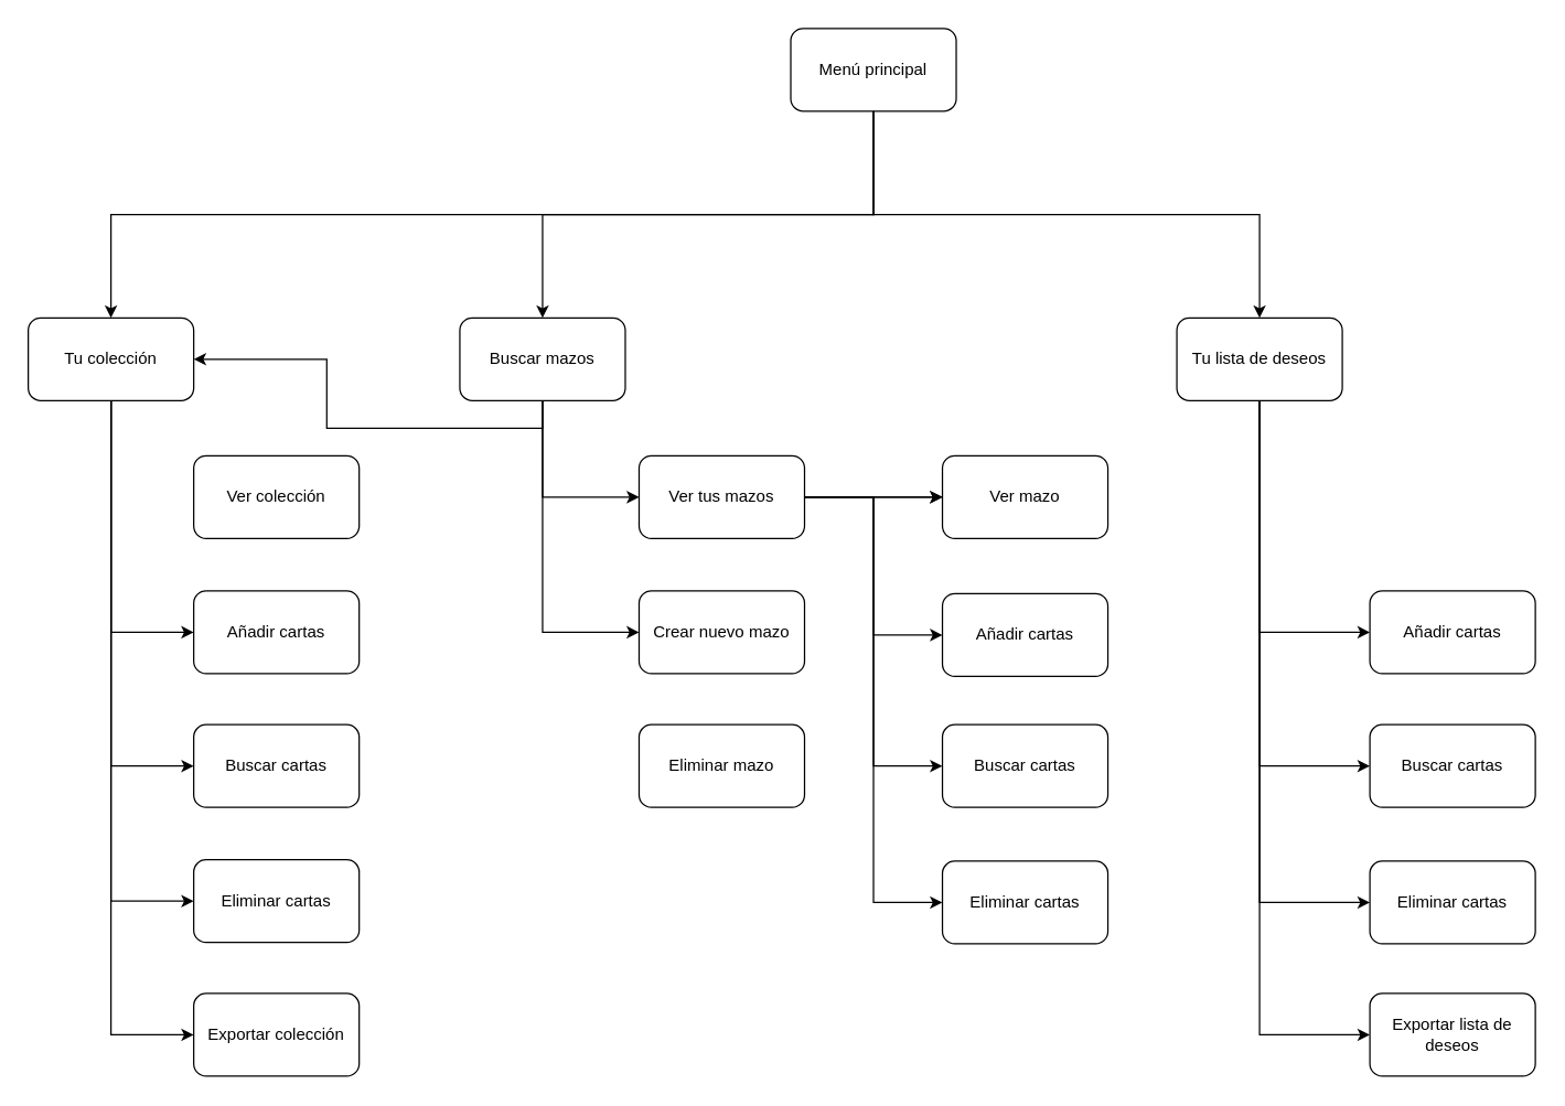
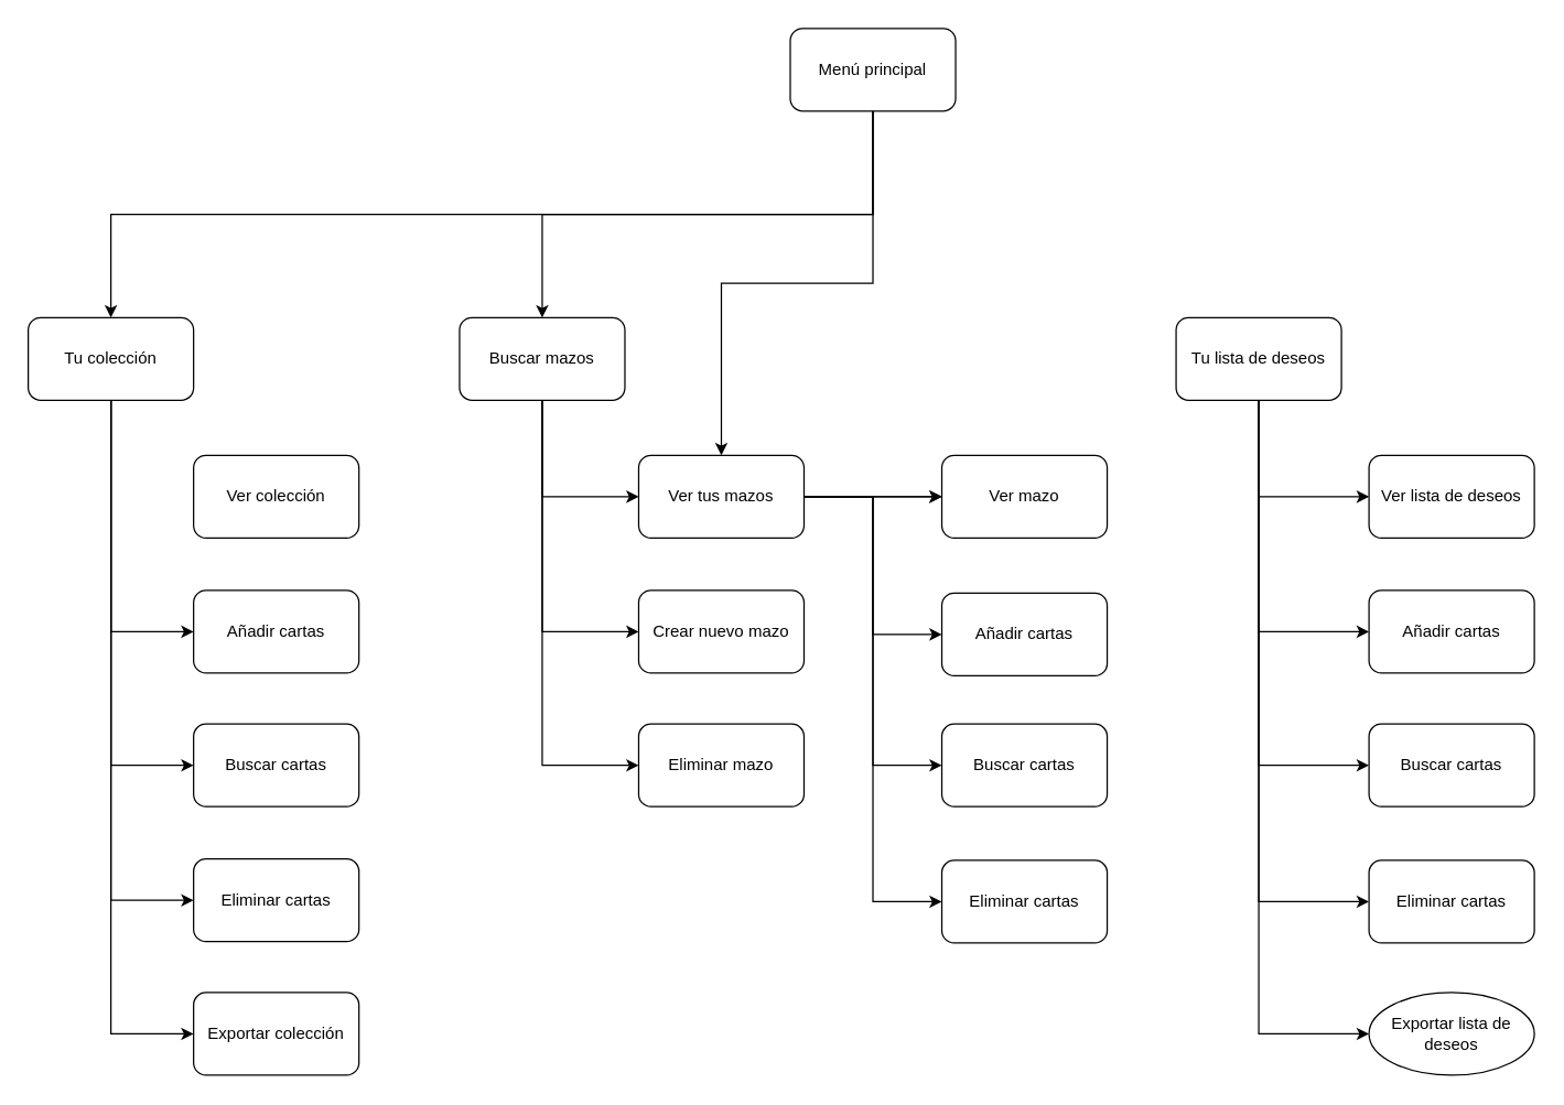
  <mxCell id="0" />
  <mxCell id="1" parent="0" />
  <mxCell id="2" style="edgeStyle=orthogonalEdgeStyle;rounded=0;orthogonalLoop=1;jettySize=auto;html=1;exitX=0.5;exitY=1;exitDx=0;exitDy=0;entryX=0.5;entryY=0;entryDx=0;entryDy=0;" edge="1" parent="1" source="5" target="14"><mxGeometry relative="1" as="geometry" /></mxCell>
  <mxCell id="3" style="edgeStyle=orthogonalEdgeStyle;rounded=0;orthogonalLoop=1;jettySize=auto;html=1;exitX=0.5;exitY=1;exitDx=0;exitDy=0;entryX=0.5;entryY=0;entryDx=0;entryDy=0;" edge="1" parent="1" source="5" target="10"><mxGeometry relative="1" as="geometry" /></mxCell>
- <mxCell id="4" style="edgeStyle=orthogonalEdgeStyle;rounded=0;orthogonalLoop=1;jettySize=auto;html=1;exitX=0.5;exitY=1;exitDx=0;exitDy=0;entryX=0.5;entryY=0;entryDx=0;entryDy=0;" edge="1" parent="1" source="5" target="20"><mxGeometry relative="1" as="geometry" /></mxCell>
+ <mxCell id="4" style="edgeStyle=orthogonalEdgeStyle;rounded=0;orthogonalLoop=1;jettySize=auto;html=1;exitX=0.5;exitY=1;exitDx=0;exitDy=0;" edge="1" parent="1" source="5" target="30"><mxGeometry relative="1" as="geometry" /></mxCell>
  <mxCell id="5" value="Menú principal" style="rounded=1;whiteSpace=wrap;html=1;" vertex="1" parent="1"><mxGeometry x="573" y="20" width="120" height="60" as="geometry" /></mxCell>
  <mxCell id="6" style="edgeStyle=orthogonalEdgeStyle;rounded=0;orthogonalLoop=1;jettySize=auto;html=1;exitX=0.5;exitY=1;exitDx=0;exitDy=0;entryX=0;entryY=0.5;entryDx=0;entryDy=0;" edge="1" parent="1" source="10" target="22"><mxGeometry relative="1" as="geometry" /></mxCell>
  <mxCell id="7" style="edgeStyle=orthogonalEdgeStyle;rounded=0;orthogonalLoop=1;jettySize=auto;html=1;exitX=0.5;exitY=1;exitDx=0;exitDy=0;entryX=0;entryY=0.5;entryDx=0;entryDy=0;" edge="1" parent="1" source="10" target="23"><mxGeometry relative="1" as="geometry" /></mxCell>
  <mxCell id="8" style="edgeStyle=orthogonalEdgeStyle;rounded=0;orthogonalLoop=1;jettySize=auto;html=1;exitX=0.5;exitY=1;exitDx=0;exitDy=0;entryX=0;entryY=0.5;entryDx=0;entryDy=0;" edge="1" parent="1" source="10" target="24"><mxGeometry relative="1" as="geometry" /></mxCell>
  <mxCell id="9" style="edgeStyle=orthogonalEdgeStyle;rounded=0;orthogonalLoop=1;jettySize=auto;html=1;exitX=0.5;exitY=1;exitDx=0;exitDy=0;entryX=0;entryY=0.5;entryDx=0;entryDy=0;" edge="1" parent="1" source="10" target="25"><mxGeometry relative="1" as="geometry" /></mxCell>
  <mxCell id="10" value="Tu colección" style="rounded=1;whiteSpace=wrap;html=1;" vertex="1" parent="1"><mxGeometry x="20" y="230" width="120" height="60" as="geometry" /></mxCell>
  <mxCell id="11" style="edgeStyle=orthogonalEdgeStyle;rounded=0;orthogonalLoop=1;jettySize=auto;html=1;exitX=0.5;exitY=1;exitDx=0;exitDy=0;entryX=0;entryY=0.5;entryDx=0;entryDy=0;" edge="1" parent="1" source="14" target="30"><mxGeometry relative="1" as="geometry" /></mxCell>
  <mxCell id="12" style="edgeStyle=orthogonalEdgeStyle;rounded=0;orthogonalLoop=1;jettySize=auto;html=1;exitX=0.5;exitY=1;exitDx=0;exitDy=0;entryX=0;entryY=0.5;entryDx=0;entryDy=0;" edge="1" parent="1" source="14" target="31"><mxGeometry relative="1" as="geometry" /></mxCell>
- <mxCell id="13" style="edgeStyle=orthogonalEdgeStyle;rounded=0;orthogonalLoop=1;jettySize=auto;html=1;exitX=0.5;exitY=1;exitDx=0;exitDy=0;" edge="1" parent="1" source="14" target="10"><mxGeometry relative="1" as="geometry" /></mxCell>
+ <mxCell id="13" style="edgeStyle=orthogonalEdgeStyle;rounded=0;orthogonalLoop=1;jettySize=auto;html=1;exitX=0.5;exitY=1;exitDx=0;exitDy=0;entryX=0;entryY=0.5;entryDx=0;entryDy=0;" edge="1" parent="1" source="14" target="32"><mxGeometry relative="1" as="geometry" /></mxCell>
  <mxCell id="14" value="Buscar mazos" style="rounded=1;whiteSpace=wrap;html=1;" vertex="1" parent="1"><mxGeometry x="333" y="230" width="120" height="60" as="geometry" /></mxCell>
+ <mxCell id="15" style="edgeStyle=orthogonalEdgeStyle;rounded=0;orthogonalLoop=1;jettySize=auto;html=1;exitX=0.5;exitY=1;exitDx=0;exitDy=0;entryX=0;entryY=0.5;entryDx=0;entryDy=0;" edge="1" parent="1" source="20" target="33"><mxGeometry relative="1" as="geometry" /></mxCell>
  <mxCell id="16" style="edgeStyle=orthogonalEdgeStyle;rounded=0;orthogonalLoop=1;jettySize=auto;html=1;exitX=0.5;exitY=1;exitDx=0;exitDy=0;entryX=0;entryY=0.5;entryDx=0;entryDy=0;" edge="1" parent="1" source="20" target="34"><mxGeometry relative="1" as="geometry" /></mxCell>
  <mxCell id="17" style="edgeStyle=orthogonalEdgeStyle;rounded=0;orthogonalLoop=1;jettySize=auto;html=1;exitX=0.5;exitY=1;exitDx=0;exitDy=0;entryX=0;entryY=0.5;entryDx=0;entryDy=0;" edge="1" parent="1" source="20" target="35"><mxGeometry relative="1" as="geometry" /></mxCell>
  <mxCell id="18" style="edgeStyle=orthogonalEdgeStyle;rounded=0;orthogonalLoop=1;jettySize=auto;html=1;exitX=0.5;exitY=1;exitDx=0;exitDy=0;entryX=0;entryY=0.5;entryDx=0;entryDy=0;" edge="1" parent="1" source="20" target="36"><mxGeometry relative="1" as="geometry" /></mxCell>
  <mxCell id="19" style="edgeStyle=orthogonalEdgeStyle;rounded=0;orthogonalLoop=1;jettySize=auto;html=1;exitX=0.5;exitY=1;exitDx=0;exitDy=0;entryX=0;entryY=0.5;entryDx=0;entryDy=0;" edge="1" parent="1" source="20" target="37"><mxGeometry relative="1" as="geometry" /></mxCell>
  <mxCell id="20" value="Tu lista de deseos" style="rounded=1;whiteSpace=wrap;html=1;" vertex="1" parent="1"><mxGeometry x="853" y="230" width="120" height="60" as="geometry" /></mxCell>
  <mxCell id="21" value="Ver colección" style="rounded=1;whiteSpace=wrap;html=1;" vertex="1" parent="1"><mxGeometry x="140" y="330" width="120" height="60" as="geometry" /></mxCell>
  <mxCell id="22" value="Añadir cartas" style="rounded=1;whiteSpace=wrap;html=1;" vertex="1" parent="1"><mxGeometry x="140" y="428" width="120" height="60" as="geometry" /></mxCell>
  <mxCell id="23" value="Buscar cartas" style="rounded=1;whiteSpace=wrap;html=1;" vertex="1" parent="1"><mxGeometry x="140" y="525" width="120" height="60" as="geometry" /></mxCell>
  <mxCell id="24" value="Eliminar cartas" style="rounded=1;whiteSpace=wrap;html=1;" vertex="1" parent="1"><mxGeometry x="140" y="623" width="120" height="60" as="geometry" /></mxCell>
  <mxCell id="25" value="Exportar colección" style="rounded=1;whiteSpace=wrap;html=1;" vertex="1" parent="1"><mxGeometry x="140" y="720" width="120" height="60" as="geometry" /></mxCell>
  <mxCell id="26" style="edgeStyle=orthogonalEdgeStyle;rounded=0;orthogonalLoop=1;jettySize=auto;html=1;exitX=1;exitY=0.5;exitDx=0;exitDy=0;entryX=0;entryY=0.5;entryDx=0;entryDy=0;" edge="1" parent="1" source="30" target="42"><mxGeometry relative="1" as="geometry" /></mxCell>
  <mxCell id="27" style="edgeStyle=orthogonalEdgeStyle;rounded=0;orthogonalLoop=1;jettySize=auto;html=1;exitX=1;exitY=0.5;exitDx=0;exitDy=0;entryX=0;entryY=0.5;entryDx=0;entryDy=0;" edge="1" parent="1" source="30" target="38"><mxGeometry relative="1" as="geometry" /></mxCell>
  <mxCell id="28" style="edgeStyle=orthogonalEdgeStyle;rounded=0;orthogonalLoop=1;jettySize=auto;html=1;exitX=1;exitY=0.5;exitDx=0;exitDy=0;entryX=0;entryY=0.5;entryDx=0;entryDy=0;" edge="1" parent="1" source="30" target="39"><mxGeometry relative="1" as="geometry" /></mxCell>
  <mxCell id="29" style="edgeStyle=orthogonalEdgeStyle;rounded=0;orthogonalLoop=1;jettySize=auto;html=1;exitX=1;exitY=0.5;exitDx=0;exitDy=0;entryX=0;entryY=0.5;entryDx=0;entryDy=0;" edge="1" parent="1" source="30" target="40"><mxGeometry relative="1" as="geometry" /></mxCell>
  <mxCell id="30" value="Ver tus mazos" style="rounded=1;whiteSpace=wrap;html=1;" vertex="1" parent="1"><mxGeometry x="463" y="330" width="120" height="60" as="geometry" /></mxCell>
  <mxCell id="31" value="Crear nuevo mazo" style="rounded=1;whiteSpace=wrap;html=1;" vertex="1" parent="1"><mxGeometry x="463" y="428" width="120" height="60" as="geometry" /></mxCell>
  <mxCell id="32" value="Eliminar mazo" style="rounded=1;whiteSpace=wrap;html=1;" vertex="1" parent="1"><mxGeometry x="463" y="525" width="120" height="60" as="geometry" /></mxCell>
+ <mxCell id="33" value="Ver lista de deseos" style="rounded=1;whiteSpace=wrap;html=1;" vertex="1" parent="1"><mxGeometry x="993" y="330" width="120" height="60" as="geometry" /></mxCell>
  <mxCell id="34" value="Añadir cartas" style="rounded=1;whiteSpace=wrap;html=1;" vertex="1" parent="1"><mxGeometry x="993" y="428" width="120" height="60" as="geometry" /></mxCell>
  <mxCell id="35" value="Buscar cartas" style="rounded=1;whiteSpace=wrap;html=1;" vertex="1" parent="1"><mxGeometry x="993" y="525" width="120" height="60" as="geometry" /></mxCell>
  <mxCell id="36" value="Eliminar cartas" style="rounded=1;whiteSpace=wrap;html=1;" vertex="1" parent="1"><mxGeometry x="993" y="624" width="120" height="60" as="geometry" /></mxCell>
- <mxCell id="37" value="Exportar lista de deseos" style="rounded=1;whiteSpace=wrap;html=1;" vertex="1" parent="1"><mxGeometry x="993" y="720" width="120" height="60" as="geometry" /></mxCell>
+ <mxCell id="37" value="Exportar lista de deseos" style="ellipse;whiteSpace=wrap;html=1;" vertex="1" parent="1"><mxGeometry x="993" y="720" width="120" height="60" as="geometry" /></mxCell>
  <mxCell id="38" value="Añadir cartas" style="rounded=1;whiteSpace=wrap;html=1;" vertex="1" parent="1"><mxGeometry x="683" y="430" width="120" height="60" as="geometry" /></mxCell>
  <mxCell id="39" value="Buscar cartas" style="rounded=1;whiteSpace=wrap;html=1;" vertex="1" parent="1"><mxGeometry x="683" y="525" width="120" height="60" as="geometry" /></mxCell>
  <mxCell id="40" value="Eliminar cartas" style="rounded=1;whiteSpace=wrap;html=1;" vertex="1" parent="1"><mxGeometry x="683" y="624" width="120" height="60" as="geometry" /></mxCell>
  <mxCell id="41" value="" style="edgeStyle=orthogonalEdgeStyle;rounded=0;orthogonalLoop=1;jettySize=auto;html=1;exitX=1;exitY=0.5;exitDx=0;exitDy=0;entryX=0;entryY=0.5;entryDx=0;entryDy=0;" edge="1" parent="1" source="30" target="42"><mxGeometry relative="1" as="geometry"><mxPoint x="583" y="360" as="sourcePoint" /><mxPoint x="973" y="680" as="targetPoint" /></mxGeometry></mxCell>
  <mxCell id="42" value="Ver mazo" style="rounded=1;whiteSpace=wrap;html=1;" vertex="1" parent="1"><mxGeometry x="683" y="330" width="120" height="60" as="geometry" /></mxCell>
